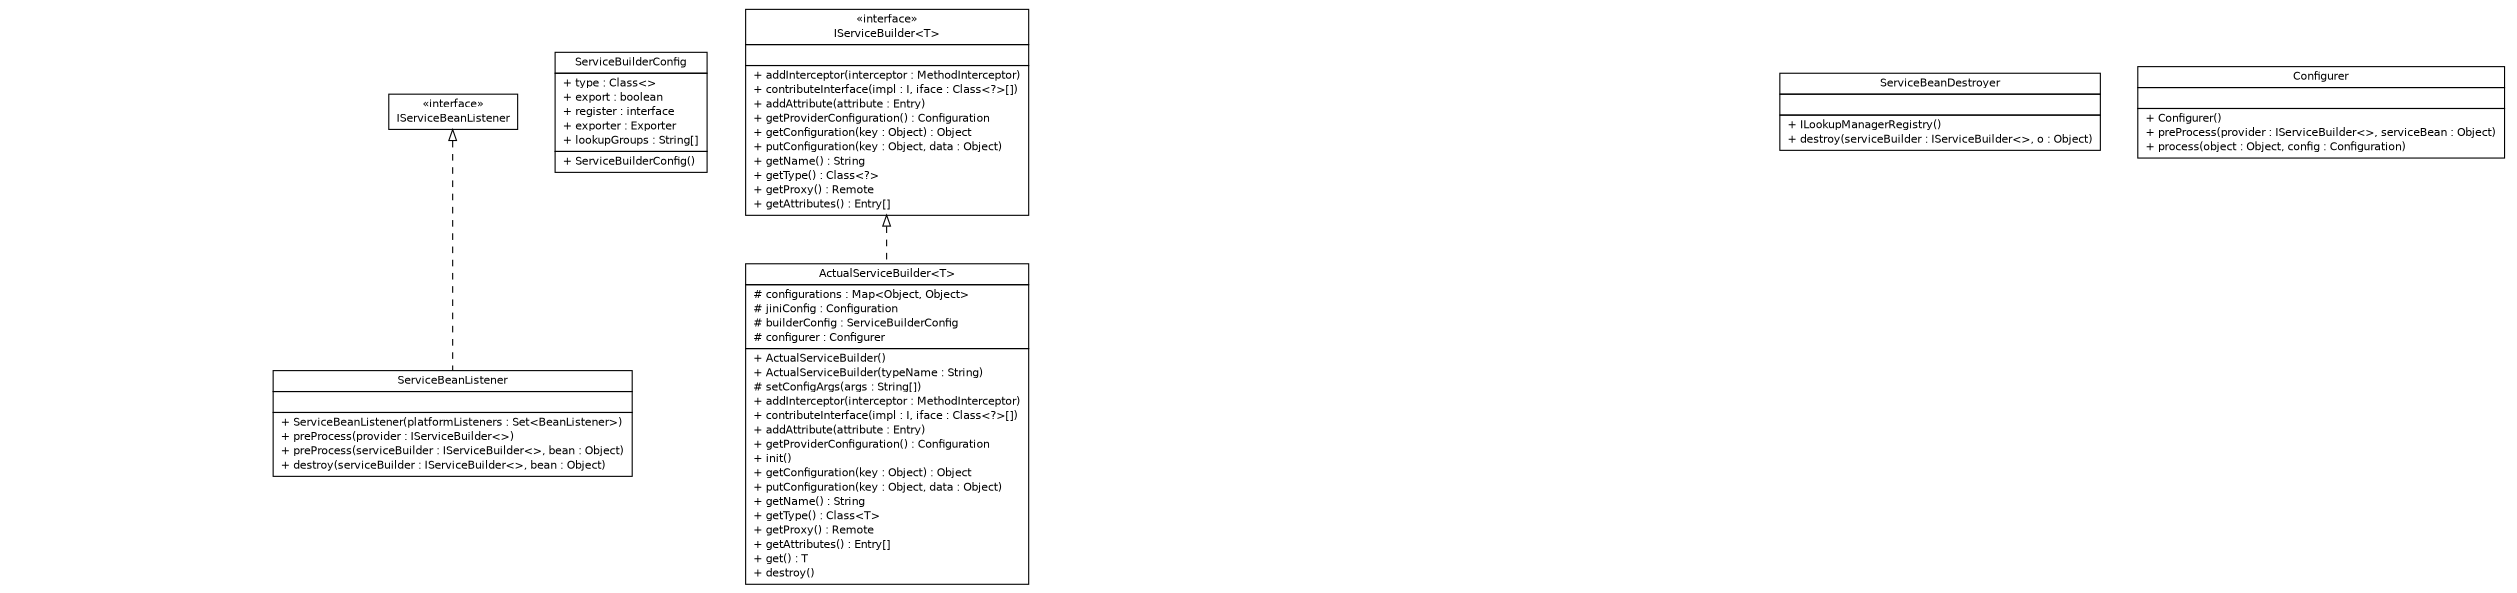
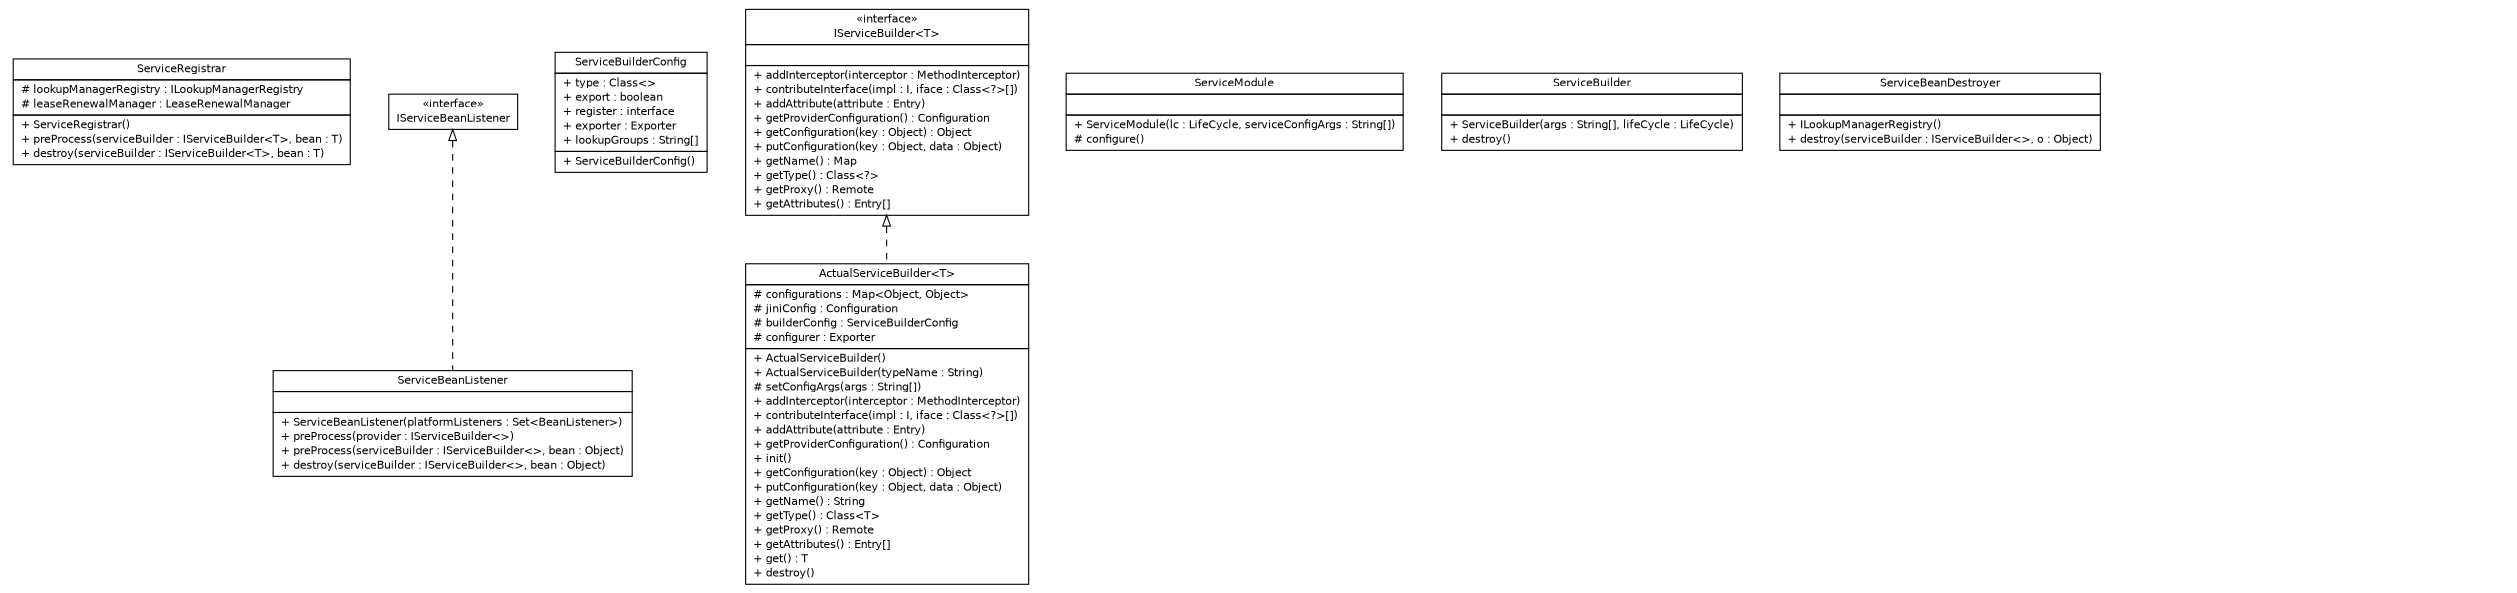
  digraph {
    nodesep=0.25
    ranksep=0.5
    node [fontcolor=black fontname=Helvetica fontsize=10.0 shape=plaintext]
    edge [arrowtail=empty dir=back fontname=Helvetica fontsize=10 headport=p labelfontname=Helvetica labelfontsize=10 style=dashed tailport=p]
+   n1 [label=<<table title="sorcer.core.service.ServiceRegistrar" border="0" cellborder="1" cellspacing="0" cellpadding="2" port="p" href="./ServiceRegistrar.html"> 		<tr><td><table border="0" cellspacing="0" cellpadding="1"> <tr><td align="center" balign="center"> ServiceRegistrar </td></tr> 		</table></td></tr> 		<tr><td><table border="0" cellspacing="0" cellpadding="1"> <tr><td align="left" balign="left"> # lookupManagerRegistry : ILookupManagerRegistry </td></tr> <tr><td align="left" balign="left"> # leaseRenewalManager : LeaseRenewalManager </td></tr> 		</table></td></tr> 		<tr><td><table border="0" cellspacing="0" cellpadding="1"> <tr><td align="left" balign="left"> + ServiceRegistrar() </td></tr> <tr><td align="left" balign="left"> + preProcess(serviceBuilder : IServiceBuilder&lt;T&gt;, bean : T) </td></tr> <tr><td align="left" balign="left"> + destroy(serviceBuilder : IServiceBuilder&lt;T&gt;, bean : T) </td></tr> 		</table></td></tr> 		</table>>]
    n2 [label=<<table title="sorcer.core.service.ServiceBeanListener" border="0" cellborder="1" cellspacing="0" cellpadding="2" port="p" href="./ServiceBeanListener.html"> 		<tr><td><table border="0" cellspacing="0" cellpadding="1"> <tr><td align="center" balign="center"> ServiceBeanListener </td></tr> 		</table></td></tr> 		<tr><td><table border="0" cellspacing="0" cellpadding="1"> <tr><td align="left" balign="left">  </td></tr> 		</table></td></tr> 		<tr><td><table border="0" cellspacing="0" cellpadding="1"> <tr><td align="left" balign="left"> + ServiceBeanListener(platformListeners : Set&lt;BeanListener&gt;) </td></tr> <tr><td align="left" balign="left"> + preProcess(provider : IServiceBuilder&lt;&gt;) </td></tr> <tr><td align="left" balign="left"> + preProcess(serviceBuilder : IServiceBuilder&lt;&gt;, bean : Object) </td></tr> <tr><td align="left" balign="left"> + destroy(serviceBuilder : IServiceBuilder&lt;&gt;, bean : Object) </td></tr> 		</table></td></tr> 		</table>>]
    n3 [label=<<table title="sorcer.core.service.ServiceBuilderConfig" border="0" cellborder="1" cellspacing="0" cellpadding="2" port="p" href="./ServiceBuilderConfig.html"> 		<tr><td><table border="0" cellspacing="0" cellpadding="1"> <tr><td align="center" balign="center"> ServiceBuilderConfig </td></tr> 		</table></td></tr> 		<tr><td><table border="0" cellspacing="0" cellpadding="1"> <tr><td align="left" balign="left"> + type : Class&lt;&gt; </td></tr> <tr><td align="left" balign="left"> + export : boolean </td></tr> <tr><td align="left" balign="left"> + register : interface </td></tr> <tr><td align="left" balign="left"> + exporter : Exporter </td></tr> <tr><td align="left" balign="left"> + lookupGroups : String[] </td></tr> 		</table></td></tr> 		<tr><td><table border="0" cellspacing="0" cellpadding="1"> <tr><td align="left" balign="left"> + ServiceBuilderConfig() </td></tr> 		</table></td></tr> 		</table>>]
-   n4 [label=<<table title="sorcer.core.service.ActualServiceBuilder" border="0" cellborder="1" cellspacing="0" cellpadding="2" port="p" href="./ActualServiceBuilder.html"> 		<tr><td><table border="0" cellspacing="0" cellpadding="1"> <tr><td align="center" balign="center"> ActualServiceBuilder&lt;T&gt; </td></tr> 		</table></td></tr> 		<tr><td><table border="0" cellspacing="0" cellpadding="1"> <tr><td align="left" balign="left"> # configurations : Map&lt;Object, Object&gt; </td></tr> <tr><td align="left" balign="left"> # jiniConfig : Configuration </td></tr> <tr><td align="left" balign="left"> # builderConfig : ServiceBuilderConfig </td></tr> <tr><td align="left" balign="left"> # configurer : Configurer </td></tr> 		</table></td></tr> 		<tr><td><table border="0" cellspacing="0" cellpadding="1"> <tr><td align="left" balign="left"> + ActualServiceBuilder() </td></tr> <tr><td align="left" balign="left"> + ActualServiceBuilder(typeName : String) </td></tr> <tr><td align="left" balign="left"> # setConfigArgs(args : String[]) </td></tr> <tr><td align="left" balign="left"> + addInterceptor(interceptor : MethodInterceptor) </td></tr> <tr><td align="left" balign="left"> + contributeInterface(impl : I, iface : Class&lt;?&gt;[]) </td></tr> <tr><td align="left" balign="left"> + addAttribute(attribute : Entry) </td></tr> <tr><td align="left" balign="left"> + getProviderConfiguration() : Configuration </td></tr> <tr><td align="left" balign="left"> + init() </td></tr> <tr><td align="left" balign="left"> + getConfiguration(key : Object) : Object </td></tr> <tr><td align="left" balign="left"> + putConfiguration(key : Object, data : Object) </td></tr> <tr><td align="left" balign="left"> + getName() : String </td></tr> <tr><td align="left" balign="left"> + getType() : Class&lt;T&gt; </td></tr> <tr><td align="left" balign="left"> + getProxy() : Remote </td></tr> <tr><td align="left" balign="left"> + getAttributes() : Entry[] </td></tr> <tr><td align="left" balign="left"> + get() : T </td></tr> <tr><td align="left" balign="left"> + destroy() </td></tr> 		</table></td></tr> 		</table>>]
+   n4 [label=<<table title="sorcer.core.service.ActualServiceBuilder" border="0" cellborder="1" cellspacing="0" cellpadding="2" port="p" href="./ActualServiceBuilder.html"> 		<tr><td><table border="0" cellspacing="0" cellpadding="1"> <tr><td align="center" balign="center"> ActualServiceBuilder&lt;T&gt; </td></tr> 		</table></td></tr> 		<tr><td><table border="0" cellspacing="0" cellpadding="1"> <tr><td align="left" balign="left"> # configurations : Map&lt;Object, Object&gt; </td></tr> <tr><td align="left" balign="left"> # jiniConfig : Configuration </td></tr> <tr><td align="left" balign="left"> # builderConfig : ServiceBuilderConfig </td></tr> <tr><td align="left" balign="left"> # configurer : Exporter </td></tr> 		</table></td></tr> 		<tr><td><table border="0" cellspacing="0" cellpadding="1"> <tr><td align="left" balign="left"> + ActualServiceBuilder() </td></tr> <tr><td align="left" balign="left"> + ActualServiceBuilder(typeName : String) </td></tr> <tr><td align="left" balign="left"> # setConfigArgs(args : String[]) </td></tr> <tr><td align="left" balign="left"> + addInterceptor(interceptor : MethodInterceptor) </td></tr> <tr><td align="left" balign="left"> + contributeInterface(impl : I, iface : Class&lt;?&gt;[]) </td></tr> <tr><td align="left" balign="left"> + addAttribute(attribute : Entry) </td></tr> <tr><td align="left" balign="left"> + getProviderConfiguration() : Configuration </td></tr> <tr><td align="left" balign="left"> + init() </td></tr> <tr><td align="left" balign="left"> + getConfiguration(key : Object) : Object </td></tr> <tr><td align="left" balign="left"> + putConfiguration(key : Object, data : Object) </td></tr> <tr><td align="left" balign="left"> + getName() : String </td></tr> <tr><td align="left" balign="left"> + getType() : Class&lt;T&gt; </td></tr> <tr><td align="left" balign="left"> + getProxy() : Remote </td></tr> <tr><td align="left" balign="left"> + getAttributes() : Entry[] </td></tr> <tr><td align="left" balign="left"> + get() : T </td></tr> <tr><td align="left" balign="left"> + destroy() </td></tr> 		</table></td></tr> 		</table>>]
+   n5 [label=<<table title="sorcer.core.service.ServiceModule" border="0" cellborder="1" cellspacing="0" cellpadding="2" port="p" href="./ServiceModule.html"> 		<tr><td><table border="0" cellspacing="0" cellpadding="1"> <tr><td align="center" balign="center"> ServiceModule </td></tr> 		</table></td></tr> 		<tr><td><table border="0" cellspacing="0" cellpadding="1"> <tr><td align="left" balign="left">  </td></tr> 		</table></td></tr> 		<tr><td><table border="0" cellspacing="0" cellpadding="1"> <tr><td align="left" balign="left"> + ServiceModule(lc : LifeCycle, serviceConfigArgs : String[]) </td></tr> <tr><td align="left" balign="left"> # configure() </td></tr> 		</table></td></tr> 		</table>>]
+   n6 [label=<<table title="sorcer.core.service.ServiceBuilder" border="0" cellborder="1" cellspacing="0" cellpadding="2" port="p" href="./ServiceBuilder.html"> 		<tr><td><table border="0" cellspacing="0" cellpadding="1"> <tr><td align="center" balign="center"> ServiceBuilder </td></tr> 		</table></td></tr> 		<tr><td><table border="0" cellspacing="0" cellpadding="1"> <tr><td align="left" balign="left">  </td></tr> 		</table></td></tr> 		<tr><td><table border="0" cellspacing="0" cellpadding="1"> <tr><td align="left" balign="left"> + ServiceBuilder(args : String[], lifeCycle : LifeCycle) </td></tr> <tr><td align="left" balign="left"> + destroy() </td></tr> 		</table></td></tr> 		</table>>]
    n7 [label=<<table title="sorcer.core.service.ServiceBeanDestroyer" border="0" cellborder="1" cellspacing="0" cellpadding="2" port="p" href="./ServiceBeanDestroyer.html"> 		<tr><td><table border="0" cellspacing="0" cellpadding="1"> <tr><td align="center" balign="center"> ServiceBeanDestroyer </td></tr> 		</table></td></tr> 		<tr><td><table border="0" cellspacing="0" cellpadding="1"> <tr><td align="left" balign="left">  </td></tr> 		</table></td></tr> 		<tr><td><table border="0" cellspacing="0" cellpadding="1"> <tr><td align="left" balign="left"> + ILookupManagerRegistry() </td></tr> <tr><td align="left" balign="left"> + destroy(serviceBuilder : IServiceBuilder&lt;&gt;, o : Object) </td></tr> 		</table></td></tr> 		</table>>]
-   n8 [label=<<table title="sorcer.core.service.IServiceBuilder" border="0" cellborder="1" cellspacing="0" cellpadding="2" port="p" href="./IServiceBuilder.html"> 		<tr><td><table border="0" cellspacing="0" cellpadding="1"> <tr><td align="center" balign="center"> &#171;interface&#187; </td></tr> <tr><td align="center" balign="center"> IServiceBuilder&lt;T&gt; </td></tr> 		</table></td></tr> 		<tr><td><table border="0" cellspacing="0" cellpadding="1"> <tr><td align="left" balign="left">  </td></tr> 		</table></td></tr> 		<tr><td><table border="0" cellspacing="0" cellpadding="1"> <tr><td align="left" balign="left"> + addInterceptor(interceptor : MethodInterceptor) </td></tr> <tr><td align="left" balign="left"> + contributeInterface(impl : I, iface : Class&lt;?&gt;[]) </td></tr> <tr><td align="left" balign="left"> + addAttribute(attribute : Entry) </td></tr> <tr><td align="left" balign="left"> + getProviderConfiguration() : Configuration </td></tr> <tr><td align="left" balign="left"> + getConfiguration(key : Object) : Object </td></tr> <tr><td align="left" balign="left"> + putConfiguration(key : Object, data : Object) </td></tr> <tr><td align="left" balign="left"> + getName() : String </td></tr> <tr><td align="left" balign="left"> + getType() : Class&lt;?&gt; </td></tr> <tr><td align="left" balign="left"> + getProxy() : Remote </td></tr> <tr><td align="left" balign="left"> + getAttributes() : Entry[] </td></tr> 		</table></td></tr> 		</table>>]
-   n9 [label=<<table title="sorcer.core.service.Configurer" border="0" cellborder="1" cellspacing="0" cellpadding="2" port="p" href="./Configurer.html"> 		<tr><td><table border="0" cellspacing="0" cellpadding="1"> <tr><td align="center" balign="center"> Configurer </td></tr> 		</table></td></tr> 		<tr><td><table border="0" cellspacing="0" cellpadding="1"> <tr><td align="left" balign="left">  </td></tr> 		</table></td></tr> 		<tr><td><table border="0" cellspacing="0" cellpadding="1"> <tr><td align="left" balign="left"> + Configurer() </td></tr> <tr><td align="left" balign="left"> + preProcess(provider : IServiceBuilder&lt;&gt;, serviceBean : Object) </td></tr> <tr><td align="left" balign="left"> + process(object : Object, config : Configuration) </td></tr> 		</table></td></tr> 		</table>>]
+   n8 [label=<<table title="sorcer.core.service.IServiceBuilder" border="0" cellborder="1" cellspacing="0" cellpadding="2" port="p" href="./IServiceBuilder.html"> 		<tr><td><table border="0" cellspacing="0" cellpadding="1"> <tr><td align="center" balign="center"> &#171;interface&#187; </td></tr> <tr><td align="center" balign="center"> IServiceBuilder&lt;T&gt; </td></tr> 		</table></td></tr> 		<tr><td><table border="0" cellspacing="0" cellpadding="1"> <tr><td align="left" balign="left">  </td></tr> 		</table></td></tr> 		<tr><td><table border="0" cellspacing="0" cellpadding="1"> <tr><td align="left" balign="left"> + addInterceptor(interceptor : MethodInterceptor) </td></tr> <tr><td align="left" balign="left"> + contributeInterface(impl : I, iface : Class&lt;?&gt;[]) </td></tr> <tr><td align="left" balign="left"> + addAttribute(attribute : Entry) </td></tr> <tr><td align="left" balign="left"> + getProviderConfiguration() : Configuration </td></tr> <tr><td align="left" balign="left"> + getConfiguration(key : Object) : Object </td></tr> <tr><td align="left" balign="left"> + putConfiguration(key : Object, data : Object) </td></tr> <tr><td align="left" balign="left"> + getName() : Map </td></tr> <tr><td align="left" balign="left"> + getType() : Class&lt;?&gt; </td></tr> <tr><td align="left" balign="left"> + getProxy() : Remote </td></tr> <tr><td align="left" balign="left"> + getAttributes() : Entry[] </td></tr> 		</table></td></tr> 		</table>>]
    n10 [label=<<table title="sorcer.core.service.IServiceBeanListener" border="0" cellborder="1" cellspacing="0" cellpadding="2" port="p" href="./IServiceBeanListener.html"> 		<tr><td><table border="0" cellspacing="0" cellpadding="1"> <tr><td align="center" balign="center"> &#171;interface&#187; </td></tr> <tr><td align="center" balign="center"> IServiceBeanListener </td></tr> 		</table></td></tr> 		</table>>]
    n8 -> n4
    n10 -> n2
  }
